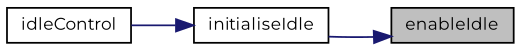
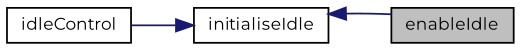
  digraph {
    fontname=Montserrat
    rankdir=RL
    node [color=black fillcolor=white fontname=Montserrat fontsize=10 shape=record style=filled]
    edge [color=midnightblue dir=back fontname=Montserrat fontsize=10 labelfontname=Helvetica labelfontsize=10 style=solid]
    n1 [fillcolor=grey75 fontcolor=black height=0.2 label=enableIdle width=0.4]
    n2 [height=0.2 label=initialiseIdle width=0.4]
    n3 [height=0.2 label=idleControl width=0.4]
-   n1 -> n2
+   n2 -> n1
    n2 -> n3
  }
